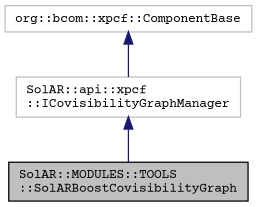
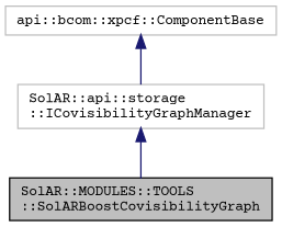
  digraph {
    fontname="Courier Prime"
    node [color=grey75 fillcolor=white fontname="Courier Prime" fontsize=10 shape=record style=filled]
    edge [color=midnightblue dir=back fontname="Courier Prime" fontsize=10 labelfontname=Helvetica labelfontsize=10 style=solid]
    n1 [color=black fillcolor=grey75 fontcolor=black height=0.2 label="SolAR::MODULES::TOOLS\l::SolARBoostCovisibilityGraph" width=0.4]
-   n2 [height=0.2 label="org::bcom::xpcf::ComponentBase" width=0.4]
-   n3 [height=0.2 label="SolAR::api::xpcf\l::ICovisibilityGraphManager" width=0.4]
+   n2 [height=0.2 label="api::bcom::xpcf::ComponentBase" width=0.4]
+   n3 [height=0.2 label="SolAR::api::storage\l::ICovisibilityGraphManager" width=0.4]
    n2 -> n3
    n3 -> n1
  }
